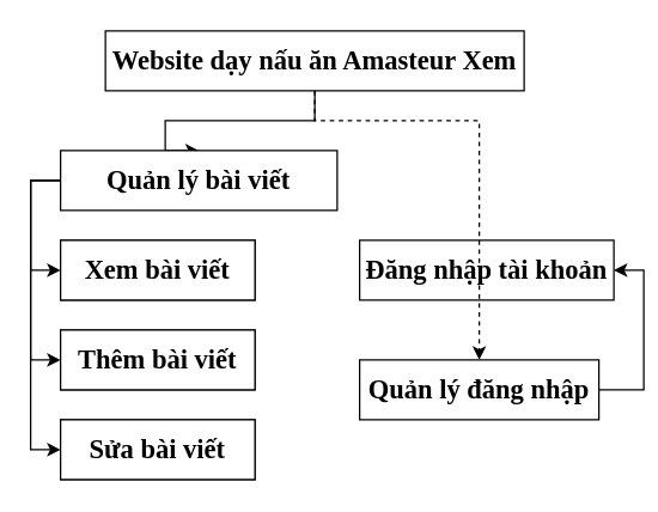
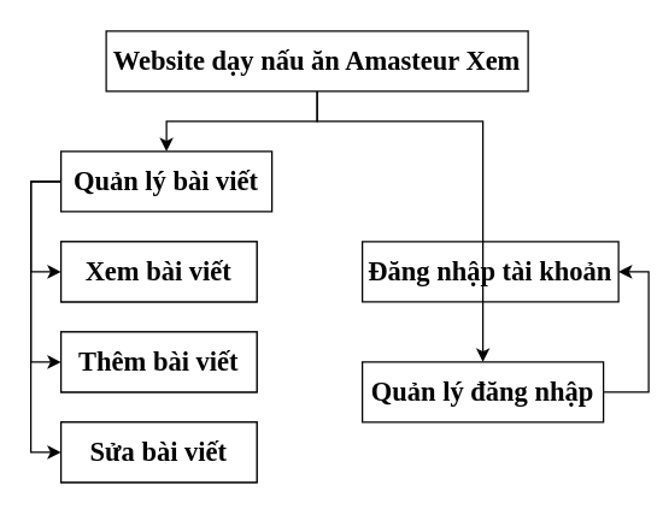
  <mxCell id="0" />
  <mxCell id="1" parent="0" />
  <mxCell id="2" style="edgeStyle=orthogonalEdgeStyle;rounded=0;orthogonalLoop=1;jettySize=auto;html=1;exitX=0.5;exitY=1;exitDx=0;exitDy=0;fontFamily=Times New Roman;fontSize=18;entryX=0.5;entryY=0;entryDx=0;entryDy=0;" edge="1" parent="1" source="3" target="5"><mxGeometry relative="1" as="geometry"><mxPoint x="110" y="80" as="targetPoint" /><Array as="points"><mxPoint x="210" y="80" /><mxPoint x="110" y="80" /></Array></mxGeometry></mxCell>
  <mxCell id="3" value="Website dạy nấu ăn Amasteur Xem" style="rounded=0;whiteSpace=wrap;html=1;fontFamily=Times New Roman;fontStyle=1;fontSize=18;" vertex="1" parent="1"><mxGeometry x="70" y="20" width="280" height="40" as="geometry" /></mxCell>
  <mxCell id="4" style="edgeStyle=orthogonalEdgeStyle;rounded=0;orthogonalLoop=1;jettySize=auto;html=1;exitX=0;exitY=0.5;exitDx=0;exitDy=0;fontFamily=Times New Roman;fontSize=18;entryX=0;entryY=0.5;entryDx=0;entryDy=0;" edge="1" parent="1" source="5" target="9"><mxGeometry relative="1" as="geometry"><mxPoint x="-20" y="180" as="targetPoint" /></mxGeometry></mxCell>
- <mxCell id="5" value="Quản lý bài viết" style="rounded=0;whiteSpace=wrap;html=1;fontFamily=Times New Roman;fontStyle=1;fontSize=18;" vertex="1" parent="1"><mxGeometry x="40" y="100" width="185" height="40" as="geometry" /></mxCell>
+ <mxCell id="5" value="Quản lý bài viết" style="rounded=0;whiteSpace=wrap;html=1;fontFamily=Times New Roman;fontStyle=1;fontSize=18;" vertex="1" parent="1"><mxGeometry x="40" y="100" width="140" height="40" as="geometry" /></mxCell>
  <mxCell id="6" value="Thêm bài viết" style="rounded=0;whiteSpace=wrap;html=1;fontFamily=Times New Roman;fontStyle=1;fontSize=18;" vertex="1" parent="1"><mxGeometry x="40" y="220" width="130" height="40" as="geometry" /></mxCell>
  <mxCell id="7" value="Sửa&amp;nbsp;&lt;span style=&quot;color: rgba(0 , 0 , 0 , 0) ; font-family: monospace ; font-size: 0px ; font-weight: 400&quot;&gt;%3CmxGraphModel%3E%3Croot%3E%3CmxCell%20id%3D%220%22%2F%3E%3CmxCell%20id%3D%221%22%20parent%3D%220%22%2F%3E%3CmxCell%20id%3D%222%22%20value%3D%22Th%C3%AAm%20b%C3%A0i%20vi%E1%BA%BFt%22%20style%3D%22rounded%3D0%3BwhiteSpace%3Dwrap%3Bhtml%3D1%3BfontFamily%3DTimes%20New%20Roman%3BfontStyle%3D1%3BfontSize%3D18%3B%22%20vertex%3D%221%22%20parent%3D%221%22%3E%3CmxGeometry%20x%3D%22360%22%20y%3D%22410%22%20width%3D%22130%22%20height%3D%2240%22%20as%3D%22geometry%22%2F%3E%3C%2FmxCell%3E%3C%2Froot%3E%3C%2FmxGraphModel%3E&lt;/span&gt;&lt;br&gt;bài viết" style="rounded=0;whiteSpace=wrap;html=1;fontFamily=Times New Roman;fontStyle=1;fontSize=18;" vertex="1" parent="1"><mxGeometry x="40" y="280" width="130" height="40" as="geometry" /></mxCell>
  <mxCell id="8" value="Xem bài viết" style="rounded=0;whiteSpace=wrap;html=1;fontFamily=Times New Roman;fontStyle=1;fontSize=18;" vertex="1" parent="1"><mxGeometry x="40" y="160" width="130" height="40" as="geometry" /></mxCell>
  <mxCell id="9" value="Xem bài viết" style="rounded=0;whiteSpace=wrap;html=1;fontFamily=Times New Roman;fontStyle=1;fontSize=18;" vertex="1" parent="1"><mxGeometry x="40" y="160" width="130" height="40" as="geometry" /></mxCell>
  <mxCell id="10" value="Thêm bài viết" style="rounded=0;whiteSpace=wrap;html=1;fontFamily=Times New Roman;fontStyle=1;fontSize=18;" vertex="1" parent="1"><mxGeometry x="40" y="220" width="130" height="40" as="geometry" /></mxCell>
  <mxCell id="11" value="Sửa bài viết" style="rounded=0;whiteSpace=wrap;html=1;fontFamily=Times New Roman;fontStyle=1;fontSize=18;align=center;" vertex="1" parent="1"><mxGeometry x="40" y="280" width="130" height="40" as="geometry" /></mxCell>
  <mxCell id="12" value="Quản lý đăng nhập" style="rounded=0;whiteSpace=wrap;html=1;fontFamily=Times New Roman;fontStyle=1;fontSize=18;" vertex="1" parent="1"><mxGeometry x="240" y="240" width="160" height="40" as="geometry" /></mxCell>
  <mxCell id="13" value="Đăng nhập tài khoản" style="rounded=0;whiteSpace=wrap;html=1;fontFamily=Times New Roman;fontStyle=1;fontSize=18;" vertex="1" parent="1"><mxGeometry x="240" y="160" width="170" height="40" as="geometry" /></mxCell>
- <mxCell id="14" style="edgeStyle=orthogonalEdgeStyle;rounded=0;orthogonalLoop=1;jettySize=auto;html=1;exitX=0.5;exitY=1;exitDx=0;exitDy=0;fontFamily=Times New Roman;fontSize=18;entryX=0.5;entryY=0;entryDx=0;entryDy=0;dashed=1;" edge="1" parent="1" source="3" target="12"><mxGeometry relative="1" as="geometry"><mxPoint x="120" y="110" as="targetPoint" /><mxPoint x="220" y="70" as="sourcePoint" /><Array as="points"><mxPoint x="210" y="80" /><mxPoint x="320" y="80" /></Array></mxGeometry></mxCell>
+ <mxCell id="14" style="edgeStyle=orthogonalEdgeStyle;rounded=0;orthogonalLoop=1;jettySize=auto;html=1;exitX=0.5;exitY=1;exitDx=0;exitDy=0;fontFamily=Times New Roman;fontSize=18;entryX=0.5;entryY=0;entryDx=0;entryDy=0;" edge="1" parent="1" source="3" target="12"><mxGeometry relative="1" as="geometry"><mxPoint x="120" y="110" as="targetPoint" /><mxPoint x="220" y="70" as="sourcePoint" /><Array as="points"><mxPoint x="210" y="80" /><mxPoint x="320" y="80" /></Array></mxGeometry></mxCell>
  <mxCell id="15" style="edgeStyle=orthogonalEdgeStyle;rounded=0;orthogonalLoop=1;jettySize=auto;html=1;exitX=0;exitY=0.5;exitDx=0;exitDy=0;fontFamily=Times New Roman;fontSize=18;entryX=0;entryY=0.5;entryDx=0;entryDy=0;" edge="1" parent="1" source="5" target="10"><mxGeometry relative="1" as="geometry"><mxPoint x="50" y="190" as="targetPoint" /><mxPoint x="50" y="130" as="sourcePoint" /><Array as="points"><mxPoint x="20" y="120" /><mxPoint x="20" y="240" /></Array></mxGeometry></mxCell>
  <mxCell id="16" style="edgeStyle=orthogonalEdgeStyle;rounded=0;orthogonalLoop=1;jettySize=auto;html=1;exitX=0;exitY=0.5;exitDx=0;exitDy=0;fontFamily=Times New Roman;fontSize=18;entryX=0;entryY=0.5;entryDx=0;entryDy=0;" edge="1" parent="1" source="5" target="11"><mxGeometry relative="1" as="geometry"><mxPoint x="20" y="300" as="targetPoint" /><mxPoint x="60" y="140" as="sourcePoint" /></mxGeometry></mxCell>
  <mxCell id="17" style="edgeStyle=orthogonalEdgeStyle;rounded=0;orthogonalLoop=1;jettySize=auto;html=1;exitX=1;exitY=0.5;exitDx=0;exitDy=0;fontFamily=Times New Roman;fontSize=18;entryX=1;entryY=0.5;entryDx=0;entryDy=0;" edge="1" parent="1" source="12" target="13"><mxGeometry relative="1" as="geometry"><mxPoint x="430" y="190" as="targetPoint" /><mxPoint x="80" y="160" as="sourcePoint" /></mxGeometry></mxCell>
